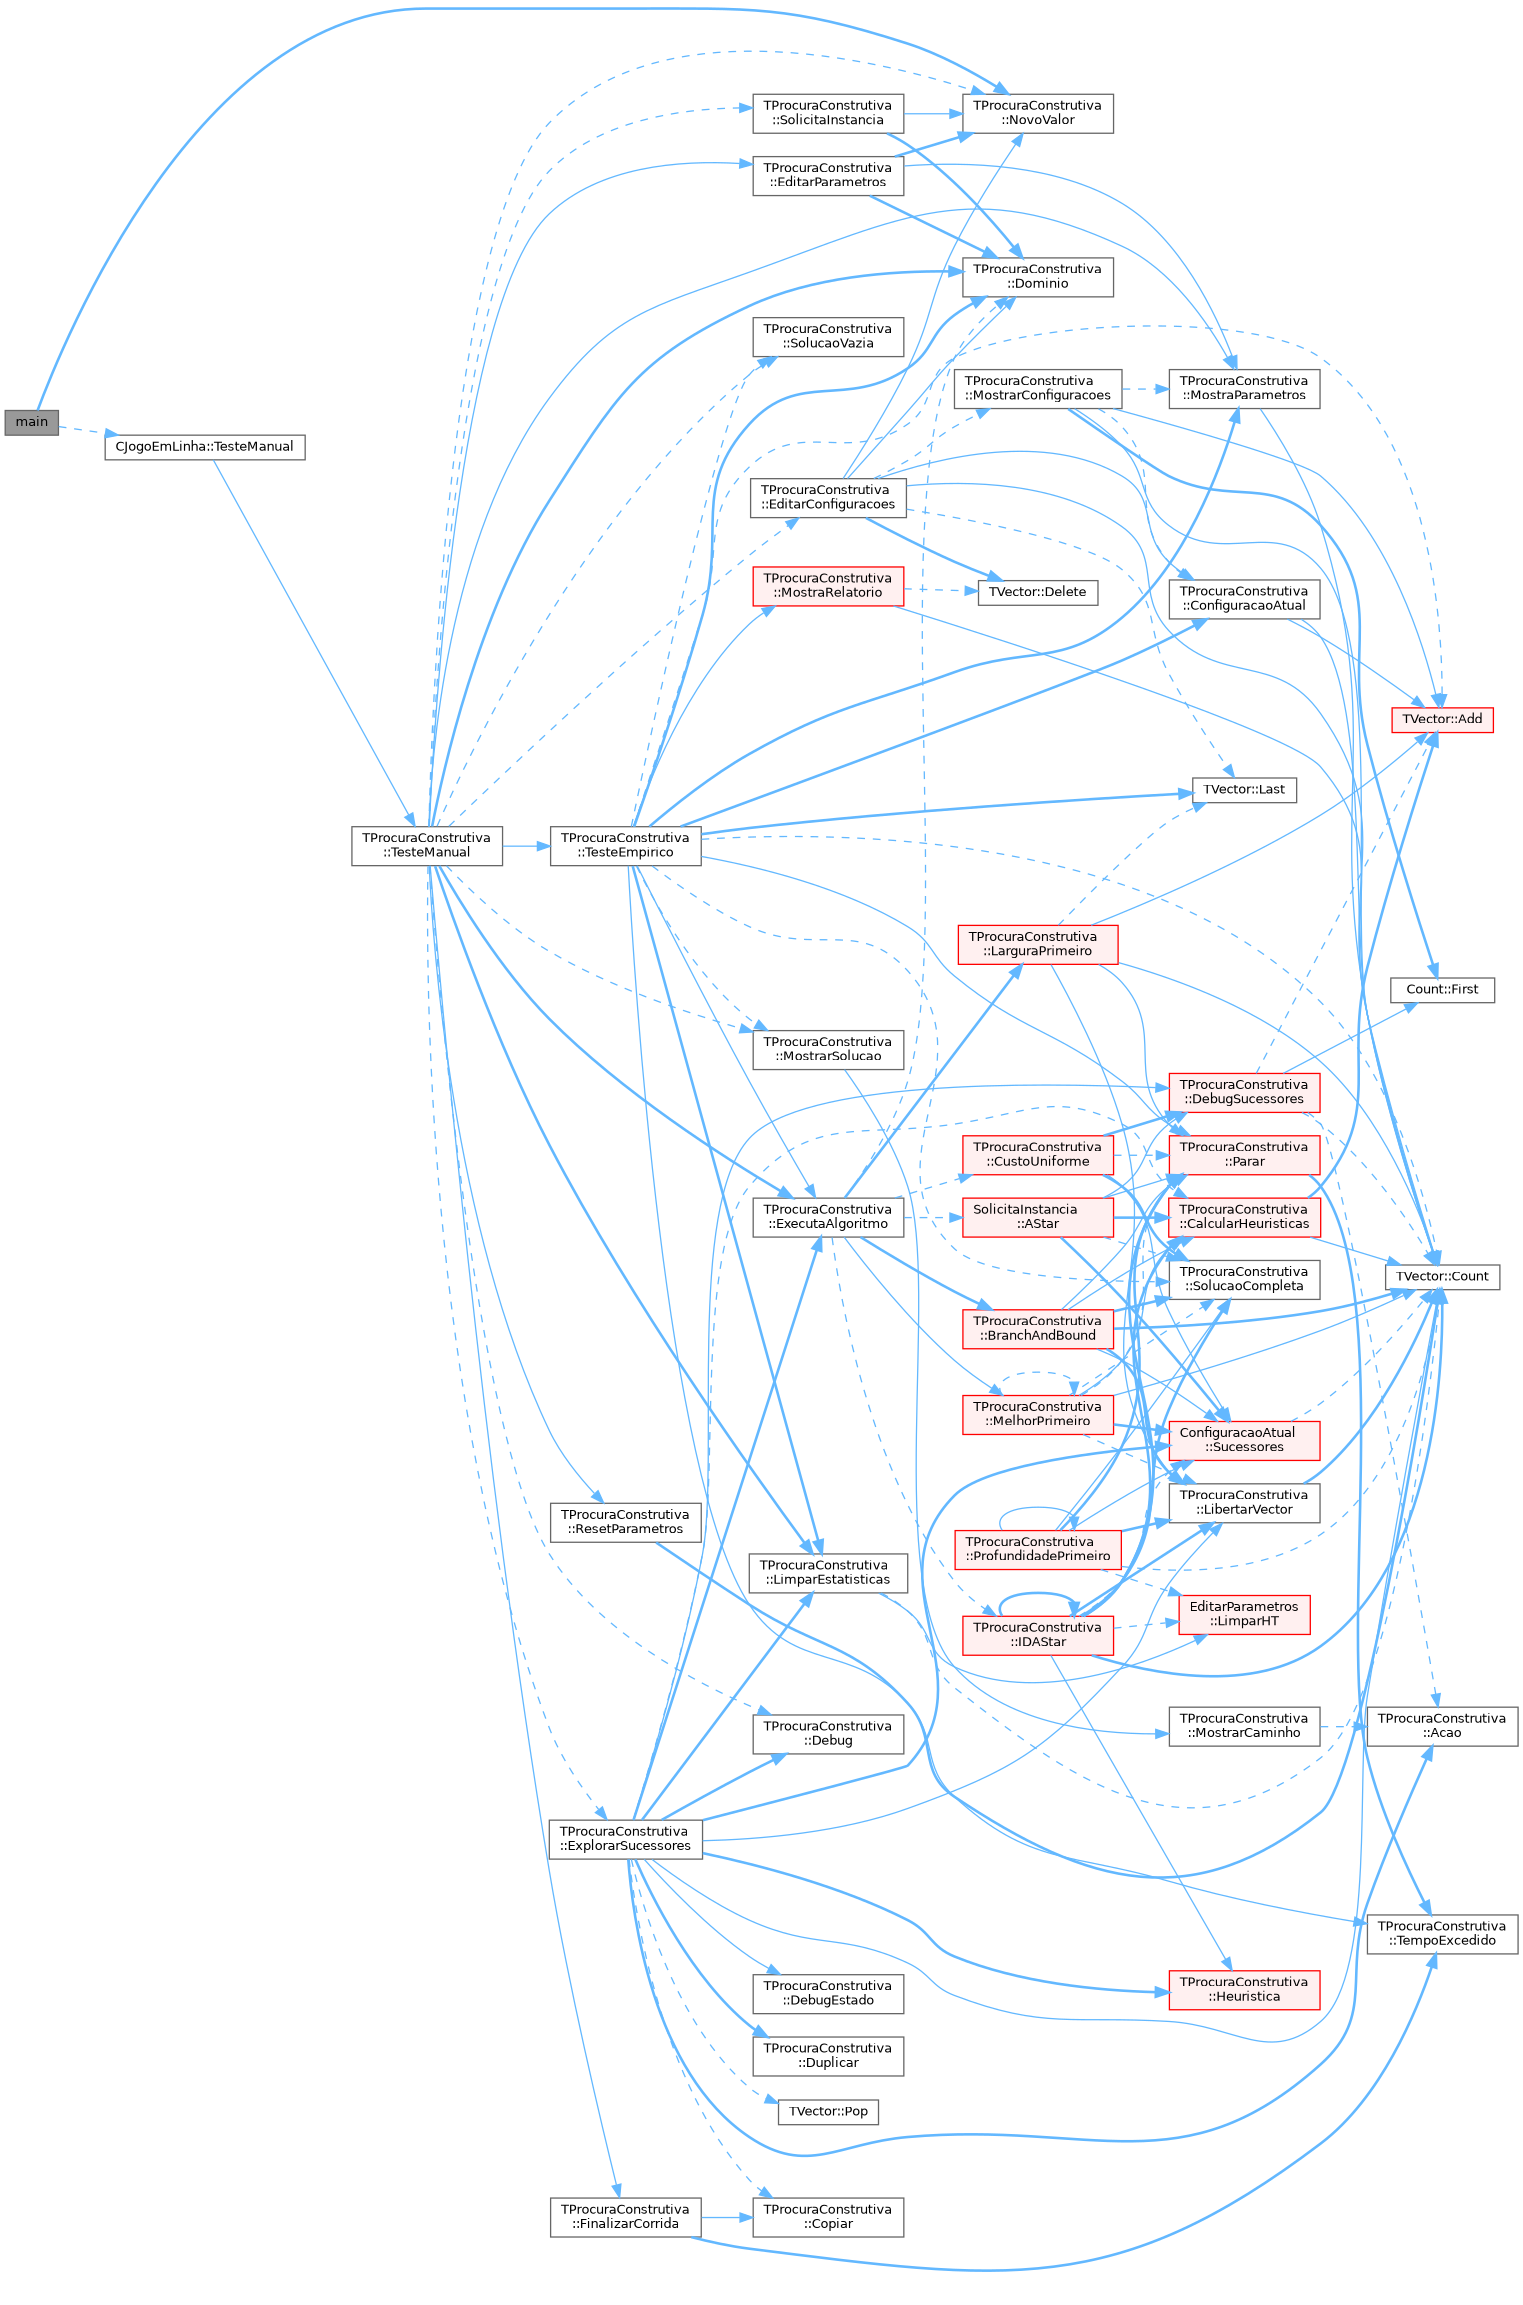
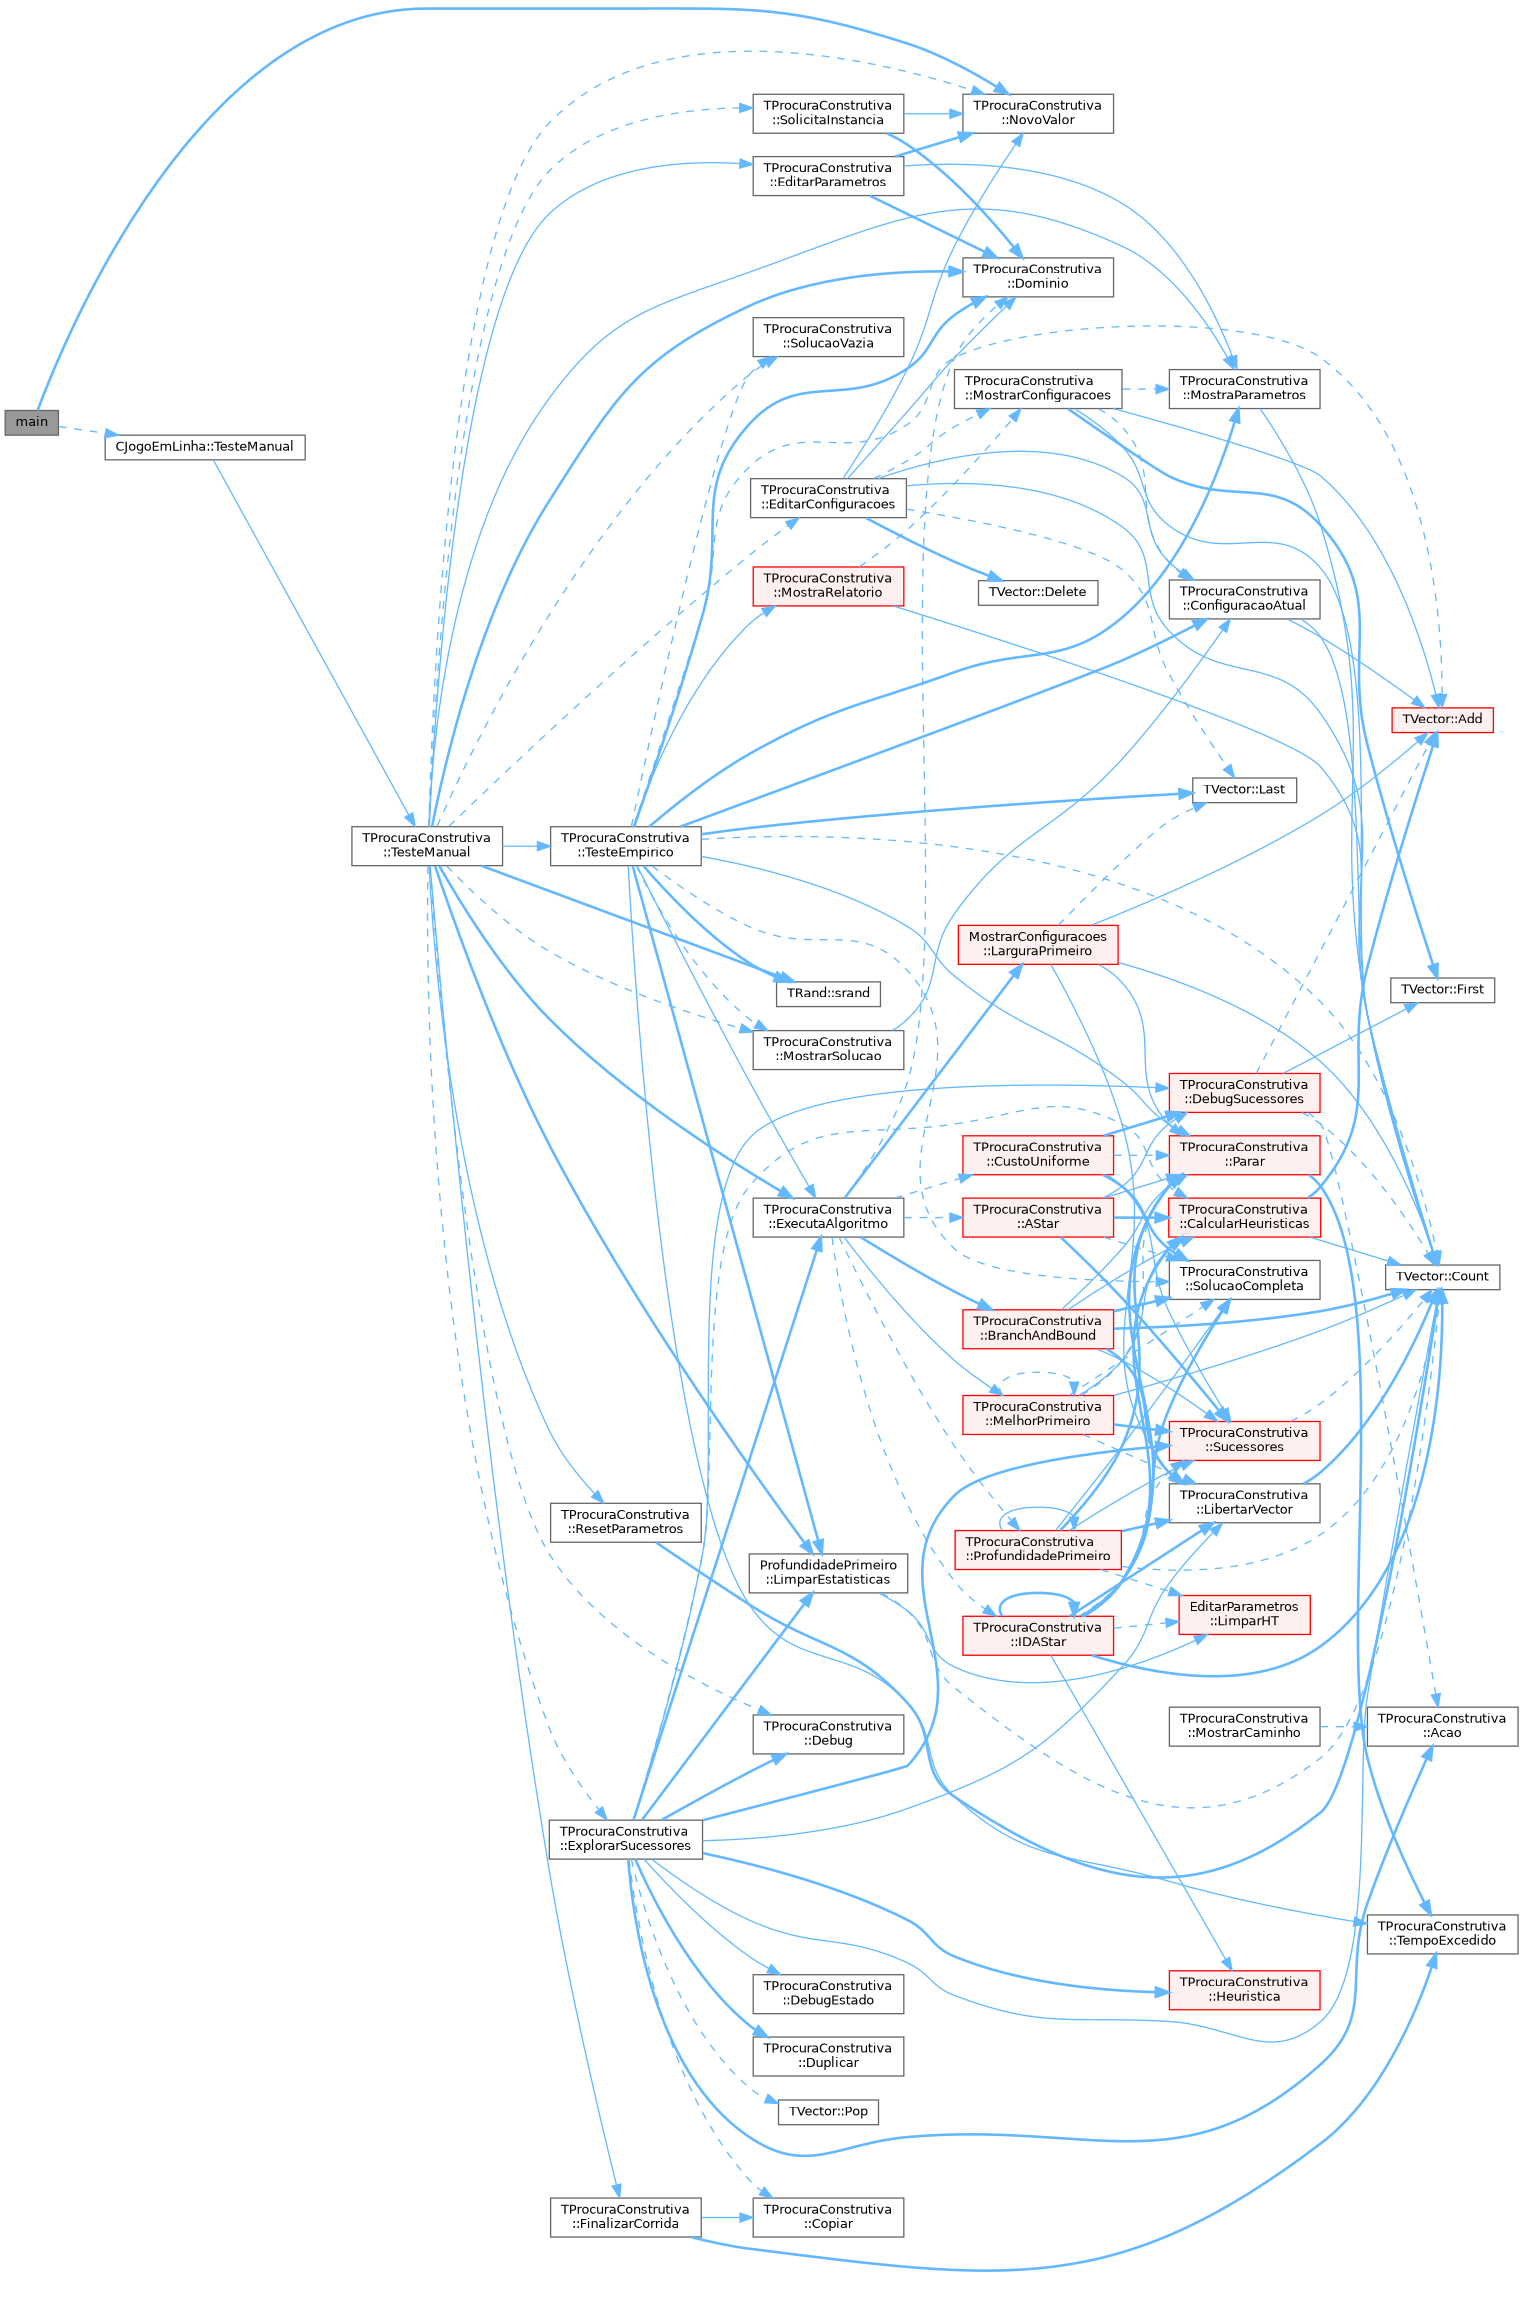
  digraph {
    rankdir=LR
    node [color=grey40 fillcolor=white fontname=Helvetica fontsize=10 shape=box style=filled]
    edge [color=steelblue1 fontname=Helvetica fontsize=10 labelfontname=Helvetica labelfontsize=10 style=solid]
    n1 [color=gray40 fillcolor=grey60 fontcolor=black height=0.2 label=main width=0.4]
    n2 [height=0.2 label="TProcuraConstrutiva\l::NovoValor" width=0.4]
    n3 [height=0.2 label="CJogoEmLinha::TesteManual" width=0.4]
    n4 [height=0.2 label="TProcuraConstrutiva\l::TesteManual" width=0.4]
    n5 [height=0.2 label="TProcuraConstrutiva\l::Debug" width=0.4]
    n6 [height=0.2 label="TProcuraConstrutiva\l::Dominio" width=0.4]
    n7 [height=0.2 label="TProcuraConstrutiva\l::EditarConfiguracoes" width=0.4]
    n8 [height=0.2 label="TProcuraConstrutiva\l::MostraParametros" width=0.4]
    n9 [height=0.2 label="TProcuraConstrutiva\l::EditarParametros" width=0.4]
    n10 [height=0.2 label="TProcuraConstrutiva\l::ExecutaAlgoritmo" width=0.4]
    n11 [height=0.2 label="TProcuraConstrutiva\l::ExplorarSucessores" width=0.4]
-   n12 [height=0.2 label="TProcuraConstrutiva\l::LimparEstatisticas" width=0.4]
+   n12 [height=0.2 label="ProfundidadePrimeiro\l::LimparEstatisticas" width=0.4]
    n13 [height=0.2 label="TProcuraConstrutiva\l::FinalizarCorrida" width=0.4]
    n14 [height=0.2 label="TProcuraConstrutiva\l::MostrarSolucao" width=0.4]
    n15 [height=0.2 label="TProcuraConstrutiva\l::ResetParametros" width=0.4]
    n16 [height=0.2 label="TProcuraConstrutiva\l::SolicitaInstancia" width=0.4]
    n17 [height=0.2 label="TProcuraConstrutiva\l::SolucaoVazia" width=0.4]
+   n18 [height=0.2 label="TRand::srand" width=0.4]
    n19 [height=0.2 label="TProcuraConstrutiva\l::TesteEmpirico" width=0.4]
    n20 [height=0.2 label="TProcuraConstrutiva\l::ConfiguracaoAtual" width=0.4]
    n21 [height=0.2 label="TVector::Count" width=0.4]
    n22 [height=0.2 label="TVector::Delete" width=0.4]
    n23 [height=0.2 label="TVector::Last" width=0.4]
    n24 [height=0.2 label="TProcuraConstrutiva\l::MostrarConfiguracoes" width=0.4]
-   n25 [color=red fillcolor="#FFF0F0" height=0.2 label="SolicitaInstancia\l::AStar" width=0.4]
+   n25 [color=red fillcolor="#FFF0F0" height=0.2 label="TProcuraConstrutiva\l::AStar" width=0.4]
    n26 [color=red fillcolor="#FFF0F0" height=0.2 label="TProcuraConstrutiva\l::BranchAndBound" width=0.4]
    n27 [color=red fillcolor="#FFF0F0" height=0.2 label="TProcuraConstrutiva\l::CustoUniforme" width=0.4]
    n28 [color=red fillcolor="#FFF0F0" height=0.2 label="TProcuraConstrutiva\l::IDAStar" width=0.4]
-   n29 [color=red fillcolor="#FFF0F0" height=0.2 label="TProcuraConstrutiva\l::LarguraPrimeiro" width=0.4]
+   n29 [color=red fillcolor="#FFF0F0" height=0.2 label="MostrarConfiguracoes\l::LarguraPrimeiro" width=0.4]
    n30 [color=red fillcolor="#FFF0F0" height=0.2 label="TProcuraConstrutiva\l::MelhorPrimeiro" width=0.4]
    n31 [color=red fillcolor="#FFF0F0" height=0.2 label="TProcuraConstrutiva\l::ProfundidadePrimeiro" width=0.4]
    n32 [color=red fillcolor="#FFF0F0" height=0.2 label="TProcuraConstrutiva\l::CalcularHeuristicas" width=0.4]
    n33 [color=red fillcolor="#FFF0F0" height=0.2 label="TProcuraConstrutiva\l::DebugSucessores" width=0.4]
-   n34 [color=red fillcolor="#FFF0F0" height=0.2 label="ConfiguracaoAtual\l::Sucessores" width=0.4]
+   n34 [color=red fillcolor="#FFF0F0" height=0.2 label="TProcuraConstrutiva\l::Sucessores" width=0.4]
    n35 [height=0.2 label="TProcuraConstrutiva\l::Acao" width=0.4]
    n36 [height=0.2 label="TProcuraConstrutiva\l::LibertarVector" width=0.4]
    n37 [color=red fillcolor="#FFF0F0" height=0.2 label="TProcuraConstrutiva\l::Heuristica" width=0.4]
    n38 [height=0.2 label="TProcuraConstrutiva\l::Copiar" width=0.4]
    n39 [height=0.2 label="TProcuraConstrutiva\l::DebugEstado" width=0.4]
    n40 [height=0.2 label="TProcuraConstrutiva\l::Duplicar" width=0.4]
    n41 [height=0.2 label="TVector::Pop" width=0.4]
    n42 [color=red fillcolor="#FFF0F0" height=0.2 label="EditarParametros\l::LimparHT" width=0.4]
    n43 [height=0.2 label="TProcuraConstrutiva\l::TempoExcedido" width=0.4]
    n44 [height=0.2 label="TProcuraConstrutiva\l::MostrarCaminho" width=0.4]
    n45 [color=red fillcolor="#FFF0F0" height=0.2 label="TVector::Add" width=0.4]
    n46 [color=red fillcolor="#FFF0F0" height=0.2 label="TProcuraConstrutiva\l::Parar" width=0.4]
    n47 [height=0.2 label="TProcuraConstrutiva\l::SolucaoCompleta" width=0.4]
    n48 [color=red fillcolor="#FFF0F0" height=0.2 label="TProcuraConstrutiva\l::MostraRelatorio" width=0.4]
-   n49 [height=0.2 label="Count::First" width=0.4]
+   n49 [height=0.2 label="TVector::First" width=0.4]
    n1 -> n2 [style=bold]
    n1 -> n3 [style=dashed]
    n3 -> n4
    n4 -> n2 [style=dashed]
    n4 -> n5 [style=dashed]
    n4 -> n6 [style=bold]
    n4 -> n7 [style=dashed]
    n4 -> n8
    n4 -> n9
    n4 -> n10 [style=bold]
    n4 -> n11 [style=dashed]
    n4 -> n12 [style=bold]
    n4 -> n13
    n4 -> n14 [style=dashed]
    n4 -> n15
    n4 -> n16 [style=dashed]
    n4 -> n17 [style=dashed]
+   n4 -> n18 [style=bold]
    n4 -> n19
    n7 -> n2
    n7 -> n6
    n7 -> n20
    n7 -> n21
    n7 -> n22 [style=bold]
    n7 -> n23 [style=dashed]
    n7 -> n24 [style=dashed]
    n8 -> n21
    n9 -> n2 [style=bold]
    n9 -> n6 [style=bold]
    n9 -> n8
    n10 -> n6 [style=dashed]
    n10 -> n25 [style=dashed]
    n10 -> n26 [style=bold]
    n10 -> n27 [style=dashed]
    n10 -> n28 [style=dashed]
    n10 -> n29 [style=bold]
    n10 -> n30
+   n10 -> n31 [style=dashed]
    n11 -> n5 [style=bold]
    n11 -> n10 [style=bold]
    n11 -> n12 [style=bold]
    n11 -> n21
    n11 -> n32 [style=dashed]
    n11 -> n33
    n11 -> n34 [style=bold]
    n11 -> n35 [style=bold]
    n11 -> n36
    n11 -> n37 [style=bold]
    n11 -> n38 [style=dashed]
    n11 -> n39
    n11 -> n40 [style=bold]
    n11 -> n41 [style=dashed]
    n12 -> n21 [style=dashed]
    n12 -> n42
    n13 -> n38
    n13 -> n43 [style=bold]
-   n14 -> n44
+   n14 -> n20
    n15 -> n21 [style=bold]
    n16 -> n2
    n16 -> n6 [style=bold]
    n19 -> n6 [style=bold]
    n19 -> n8 [style=bold]
    n19 -> n10
    n19 -> n12 [style=bold]
    n19 -> n14 [style=dashed]
    n19 -> n17 [style=dashed]
+   n19 -> n18 [style=bold]
    n19 -> n20 [style=bold]
    n19 -> n21 [style=dashed]
    n19 -> n23 [style=bold]
    n19 -> n43
    n19 -> n45 [style=dashed]
    n19 -> n46
    n19 -> n47 [style=dashed]
    n19 -> n48
    n20 -> n21
    n20 -> n45
    n24 -> n8 [style=dashed]
    n24 -> n20 [style=dashed]
    n24 -> n21
    n24 -> n45
    n24 -> n49 [style=bold]
    n25 -> n32 [style=bold]
    n25 -> n33
    n25 -> n34 [style=bold]
    n25 -> n46
    n25 -> n47 [style=dashed]
    n26 -> n21 [style=bold]
    n26 -> n32
    n26 -> n34
    n26 -> n36 [style=bold]
    n26 -> n46
    n26 -> n47 [style=bold]
    n27 -> n33 [style=bold]
    n27 -> n34
    n27 -> n46 [style=dashed]
    n27 -> n47 [style=bold]
    n28 -> n21 [style=bold]
    n28 -> n28 [style=bold]
    n28 -> n32 [style=bold]
    n28 -> n34 [style=dashed]
    n28 -> n36 [style=bold]
    n28 -> n37
    n28 -> n42 [style=dashed]
    n28 -> n46 [style=bold]
    n28 -> n47 [style=bold]
    n29 -> n21
    n29 -> n23 [style=dashed]
    n29 -> n36
    n29 -> n45
    n29 -> n46
    n30 -> n21
    n30 -> n30 [style=dashed]
    n30 -> n32
    n30 -> n34 [style=bold]
    n30 -> n36 [style=dashed]
    n30 -> n46 [style=dashed]
    n30 -> n47 [style=dashed]
    n31 -> n21 [style=dashed]
    n31 -> n31
    n31 -> n34
    n31 -> n36 [style=bold]
    n31 -> n42 [style=dashed]
    n31 -> n46 [style=bold]
    n31 -> n47
    n32 -> n21
    n32 -> n45 [style=bold]
    n33 -> n21 [style=dashed]
    n33 -> n35 [style=dashed]
    n33 -> n45 [style=dashed]
    n33 -> n49
    n34 -> n21 [style=dashed]
    n36 -> n21 [style=bold]
    n44 -> n35 [style=dashed]
    n46 -> n43 [style=bold]
    n48 -> n21
-   n48 -> n22 [style=dashed]
+   n48 -> n24 [style=dashed]
  }
